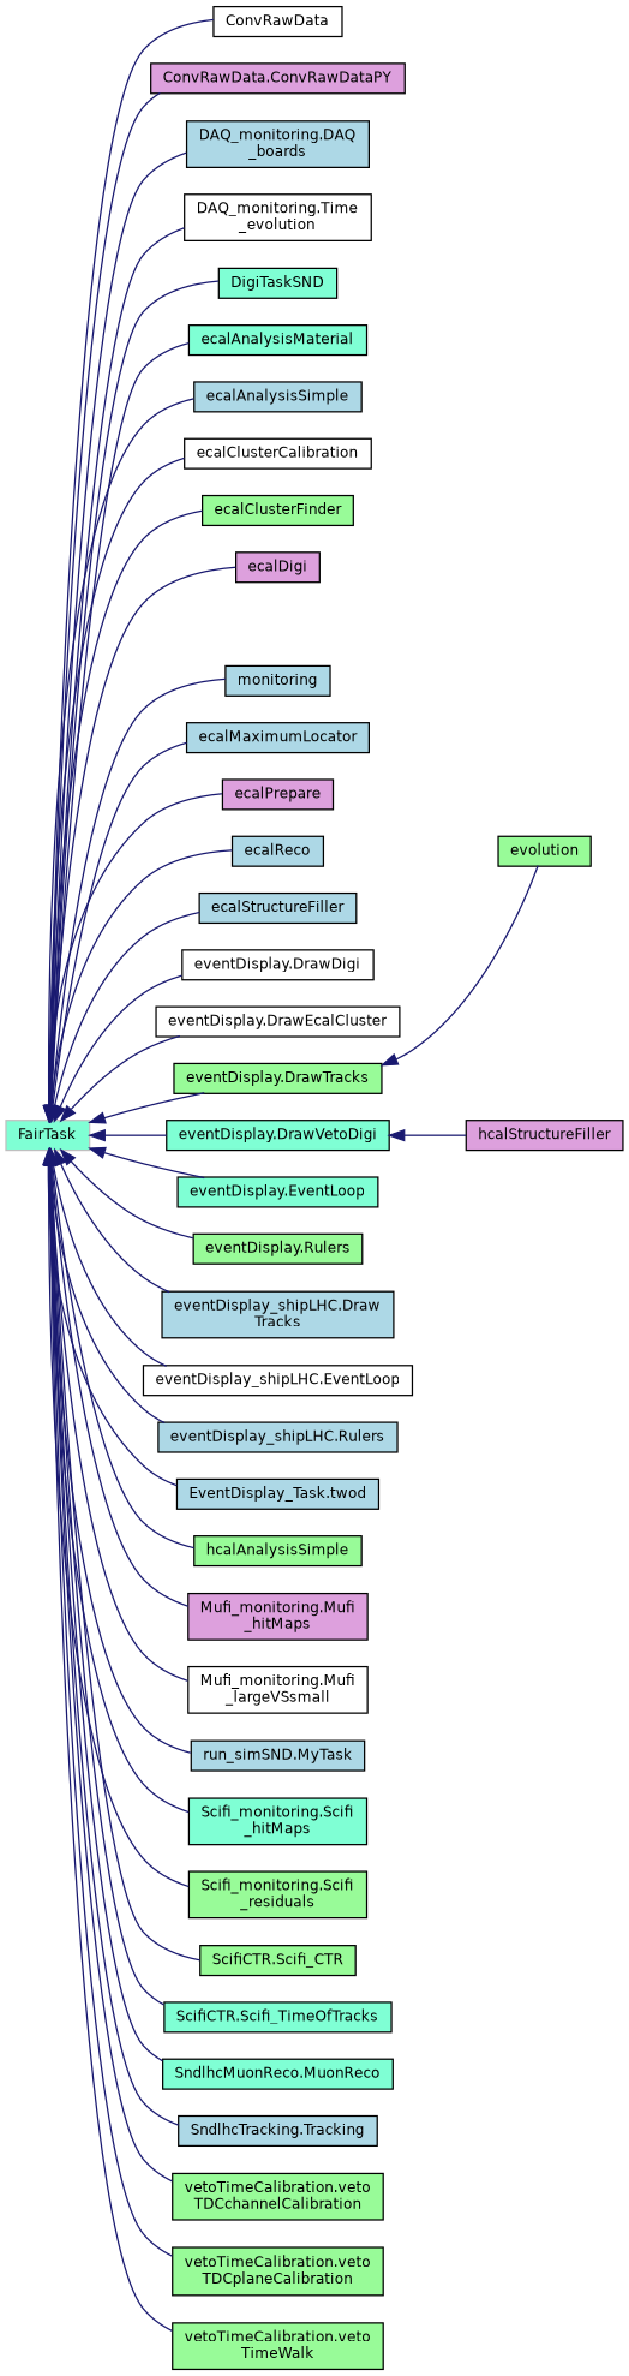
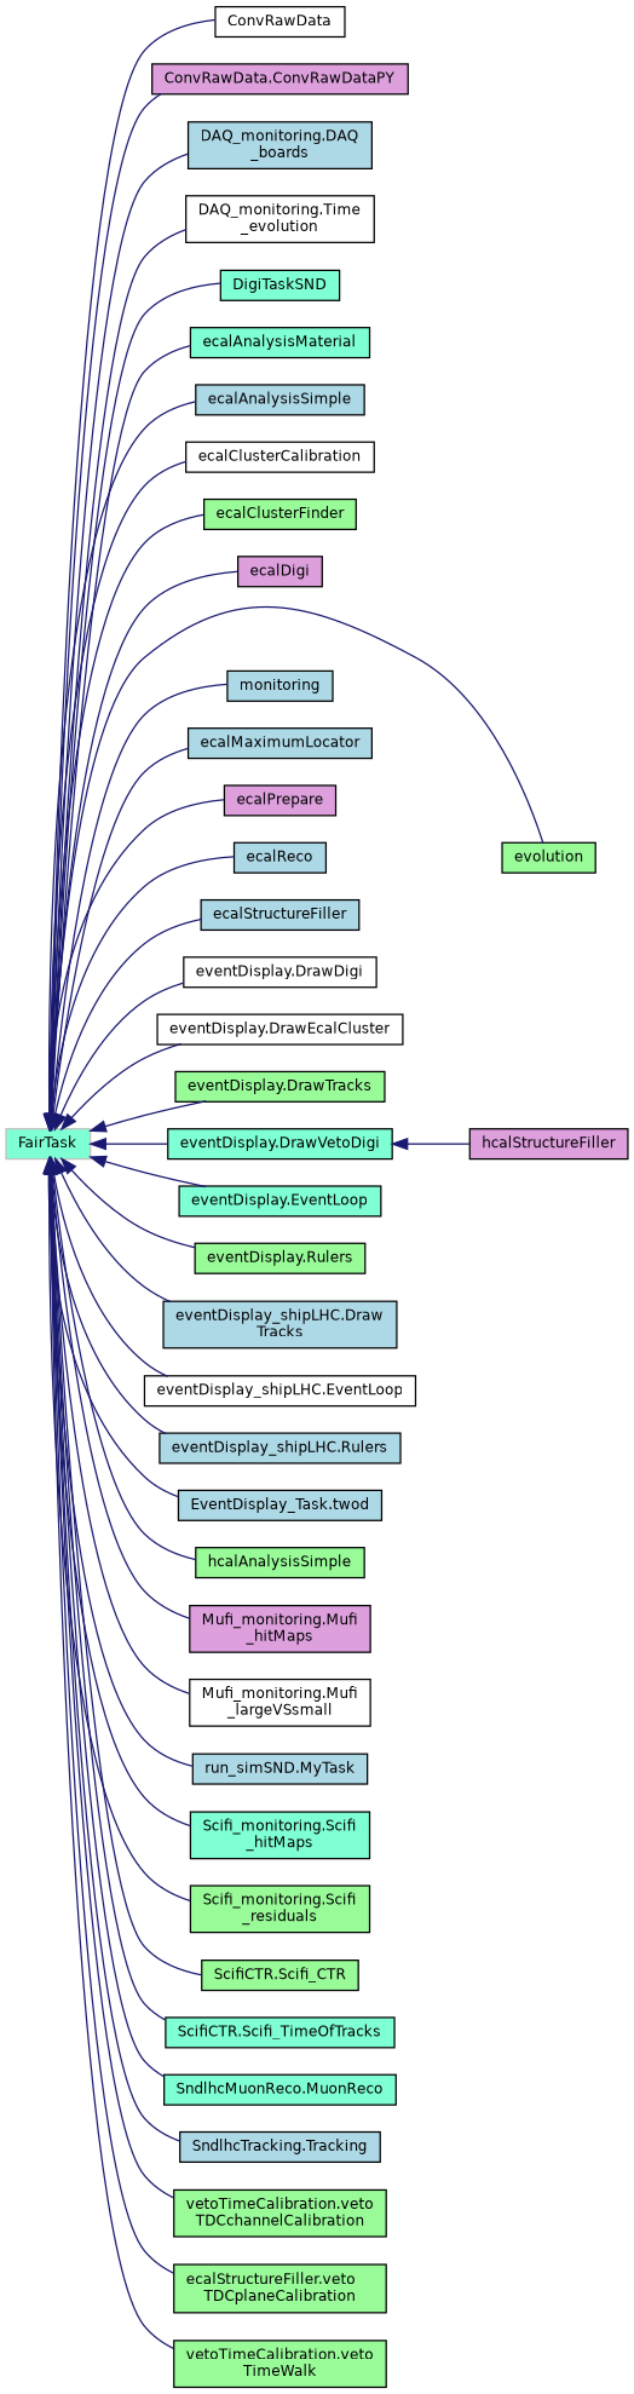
  digraph {
    rankdir=LR
    node [color=black fillcolor=lightblue fontname=Helvetica fontsize=10 shape=record style=filled]
    edge [color=midnightblue dir=back fontname=Helvetica fontsize=10 labelfontname=Helvetica labelfontsize=10 style=solid]
    n1 [color=grey75 fillcolor=aquamarine height=0.2 label=FairTask width=0.4]
    n2 [fillcolor=white height=0.2 label=ConvRawData width=0.4]
    n3 [fillcolor=plum height=0.2 label="ConvRawData.ConvRawDataPY" width=0.4]
    n4 [height=0.2 label="DAQ_monitoring.DAQ\l_boards" width=0.4]
    n5 [fillcolor=white height=0.2 label="DAQ_monitoring.Time\l_evolution" width=0.4]
    n6 [fillcolor=aquamarine height=0.2 label=DigiTaskSND width=0.4]
    n7 [fillcolor=aquamarine height=0.2 label=ecalAnalysisMaterial width=0.4]
    n8 [height=0.2 label=ecalAnalysisSimple width=0.4]
    n9 [fillcolor=white height=0.2 label=ecalClusterCalibration width=0.4]
    n10 [fillcolor=palegreen height=0.2 label=ecalClusterFinder width=0.4]
    n11 [fillcolor=plum height=0.2 label=ecalDigi width=0.4]
    n12 [fillcolor=palegreen height=0.2 label=evolution width=0.4]
    n13 [height=0.2 label=monitoring width=0.4]
    n14 [height=0.2 label=ecalMaximumLocator width=0.4]
    n15 [fillcolor=plum height=0.2 label=ecalPrepare width=0.4]
    n16 [height=0.2 label=ecalReco width=0.4]
    n17 [height=0.2 label=ecalStructureFiller width=0.4]
    n18 [fillcolor=white height=0.2 label="eventDisplay.DrawDigi" width=0.4]
    n19 [fillcolor=white height=0.2 label="eventDisplay.DrawEcalCluster" width=0.4]
    n20 [fillcolor=palegreen height=0.2 label="eventDisplay.DrawTracks" width=0.4]
    n21 [fillcolor=aquamarine height=0.2 label="eventDisplay.DrawVetoDigi" width=0.4]
    n22 [fillcolor=aquamarine height=0.2 label="eventDisplay.EventLoop" width=0.4]
    n23 [fillcolor=palegreen height=0.2 label="eventDisplay.Rulers" width=0.4]
    n24 [height=0.2 label="eventDisplay_shipLHC.Draw\lTracks" width=0.4]
    n25 [fillcolor=white height=0.2 label="eventDisplay_shipLHC.EventLoop" width=0.4]
    n26 [height=0.2 label="eventDisplay_shipLHC.Rulers" width=0.4]
    n27 [height=0.2 label="EventDisplay_Task.twod" width=0.4]
    n28 [fillcolor=palegreen height=0.2 label=hcalAnalysisSimple width=0.4]
    n29 [fillcolor=plum height=0.2 label="Mufi_monitoring.Mufi\l_hitMaps" width=0.4]
    n30 [fillcolor=white height=0.2 label="Mufi_monitoring.Mufi\l_largeVSsmall" width=0.4]
    n31 [height=0.2 label="run_simSND.MyTask" width=0.4]
    n32 [fillcolor=aquamarine height=0.2 label="Scifi_monitoring.Scifi\l_hitMaps" width=0.4]
    n33 [fillcolor=palegreen height=0.2 label="Scifi_monitoring.Scifi\l_residuals" width=0.4]
    n34 [fillcolor=palegreen height=0.2 label="ScifiCTR.Scifi_CTR" width=0.4]
    n35 [fillcolor=aquamarine height=0.2 label="ScifiCTR.Scifi_TimeOfTracks" width=0.4]
    n36 [fillcolor=aquamarine height=0.2 label="SndlhcMuonReco.MuonReco" width=0.4]
    n37 [height=0.2 label="SndlhcTracking.Tracking" width=0.4]
    n38 [fillcolor=palegreen height=0.2 label="vetoTimeCalibration.veto\lTDCchannelCalibration" width=0.4]
-   n39 [fillcolor=palegreen height=0.2 label="vetoTimeCalibration.veto\lTDCplaneCalibration" width=0.4]
+   n39 [fillcolor=palegreen height=0.2 label="ecalStructureFiller.veto\lTDCplaneCalibration" width=0.4]
    n40 [fillcolor=palegreen height=0.2 label="vetoTimeCalibration.veto\lTimeWalk" width=0.4]
    n41 [fillcolor=plum height=0.2 label=hcalStructureFiller width=0.4]
    n1 -> n2
    n1 -> n3
    n1 -> n4
    n1 -> n5
    n1 -> n6
    n1 -> n7
    n1 -> n8
    n1 -> n9
    n1 -> n10
    n1 -> n11
-   n20 -> n12
+   n1 -> n12
    n1 -> n13
    n1 -> n14
    n1 -> n15
    n1 -> n16
    n1 -> n17
    n1 -> n18
    n1 -> n19
    n1 -> n20
    n1 -> n21
    n1 -> n22
    n1 -> n23
    n1 -> n24
    n1 -> n25
    n1 -> n26
    n1 -> n27
    n1 -> n28
    n1 -> n29
    n1 -> n30
    n1 -> n31
    n1 -> n32
    n1 -> n33
    n1 -> n34
    n1 -> n35
    n1 -> n36
    n1 -> n37
    n1 -> n38
    n1 -> n39
    n1 -> n40
    n21 -> n41
  }
